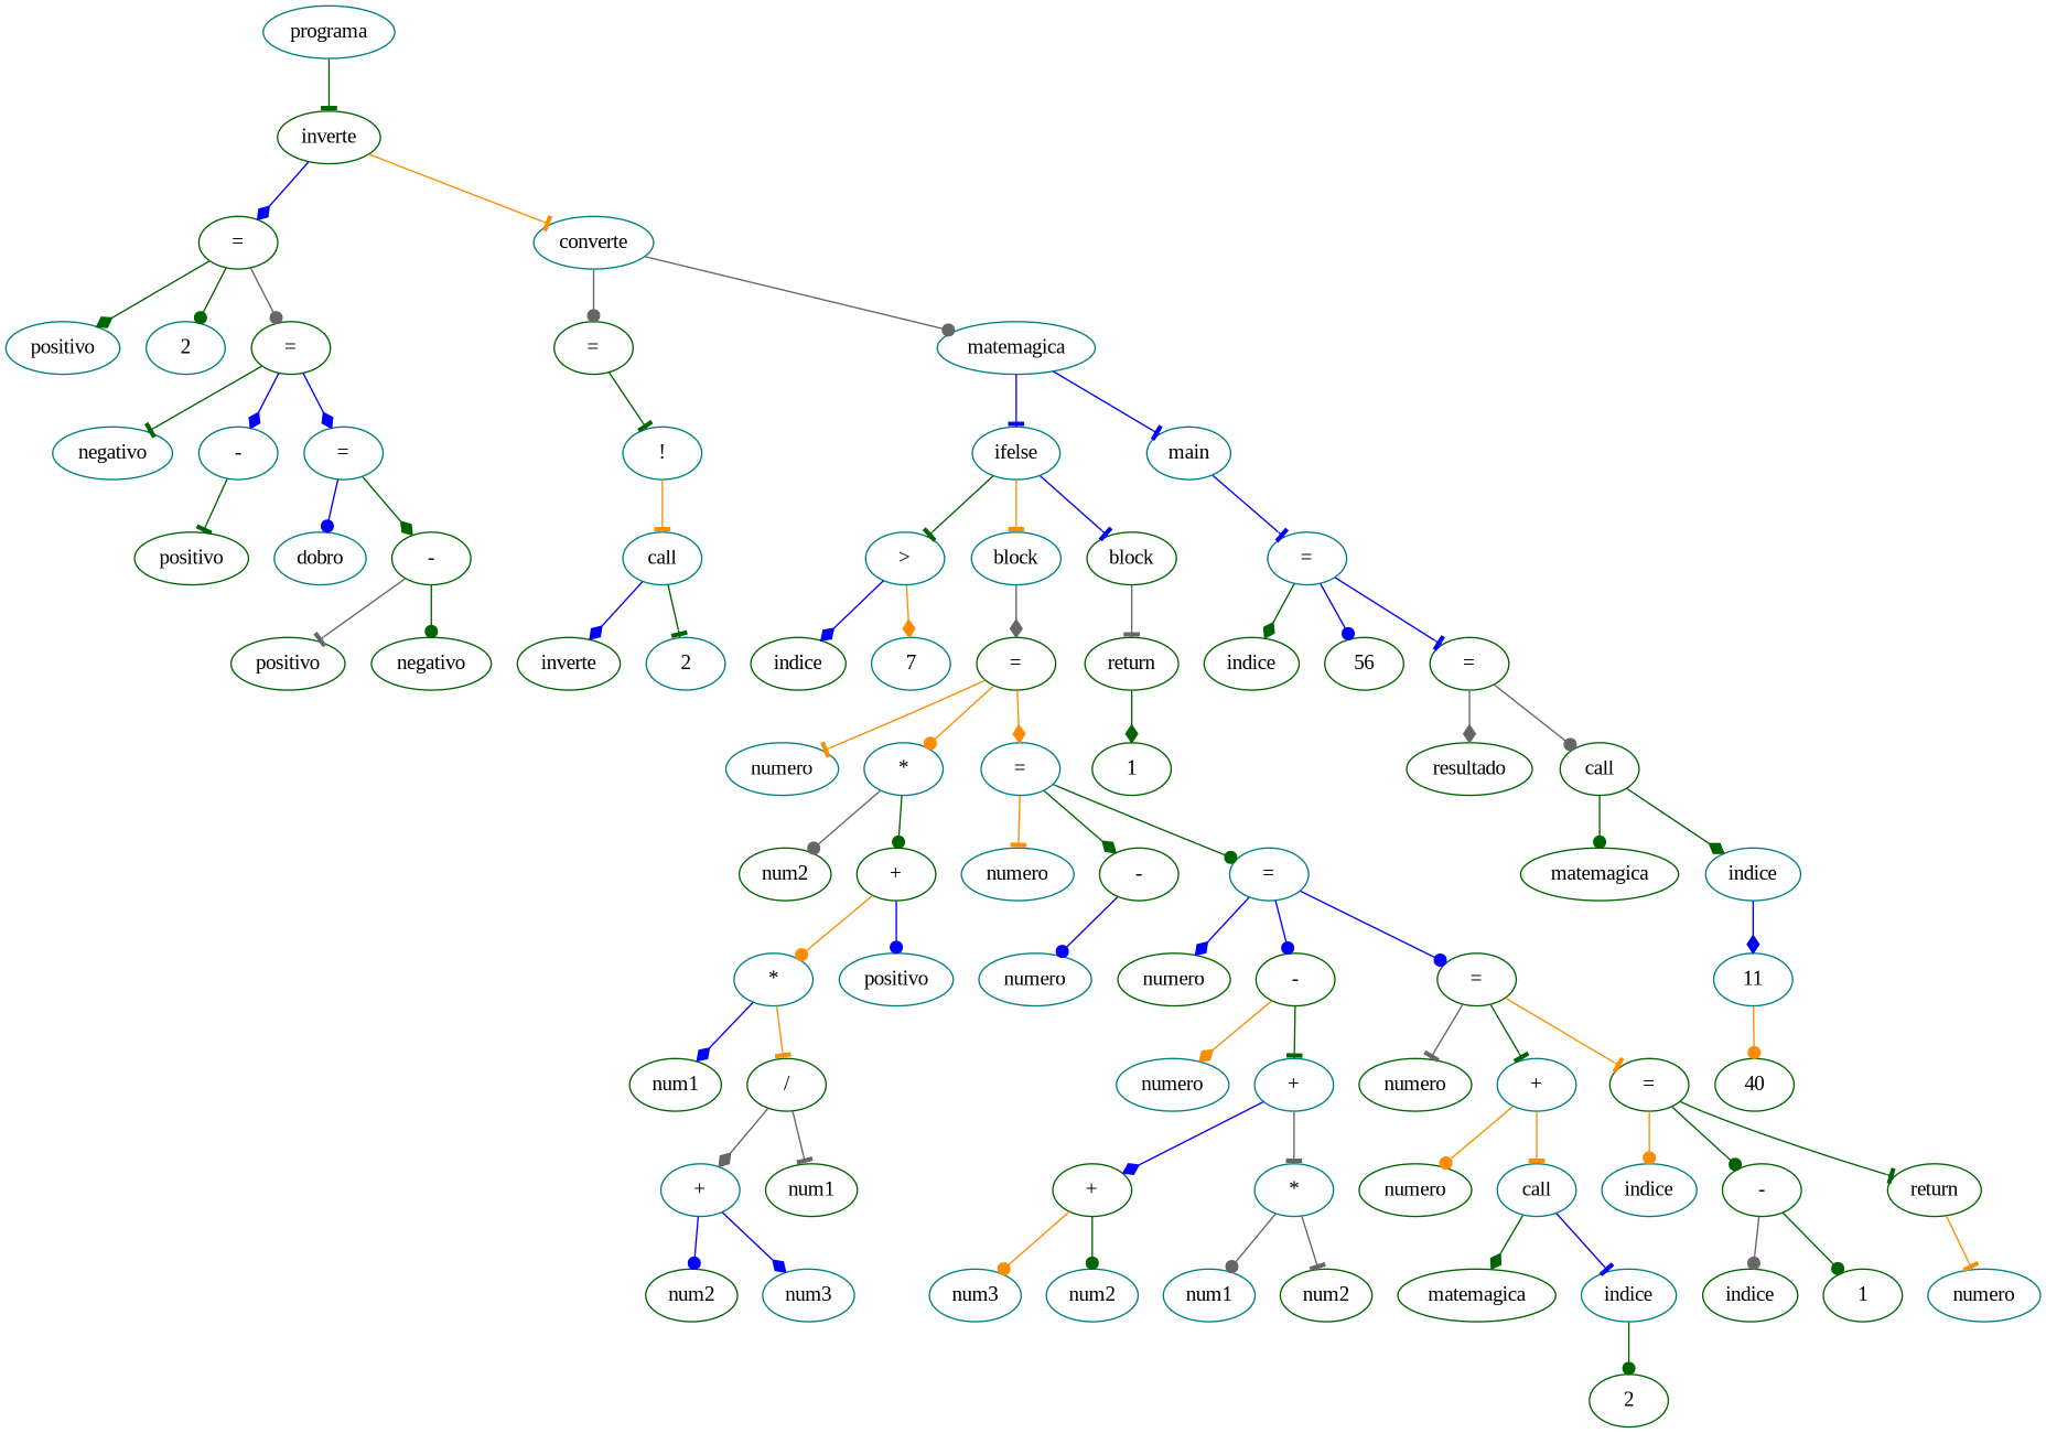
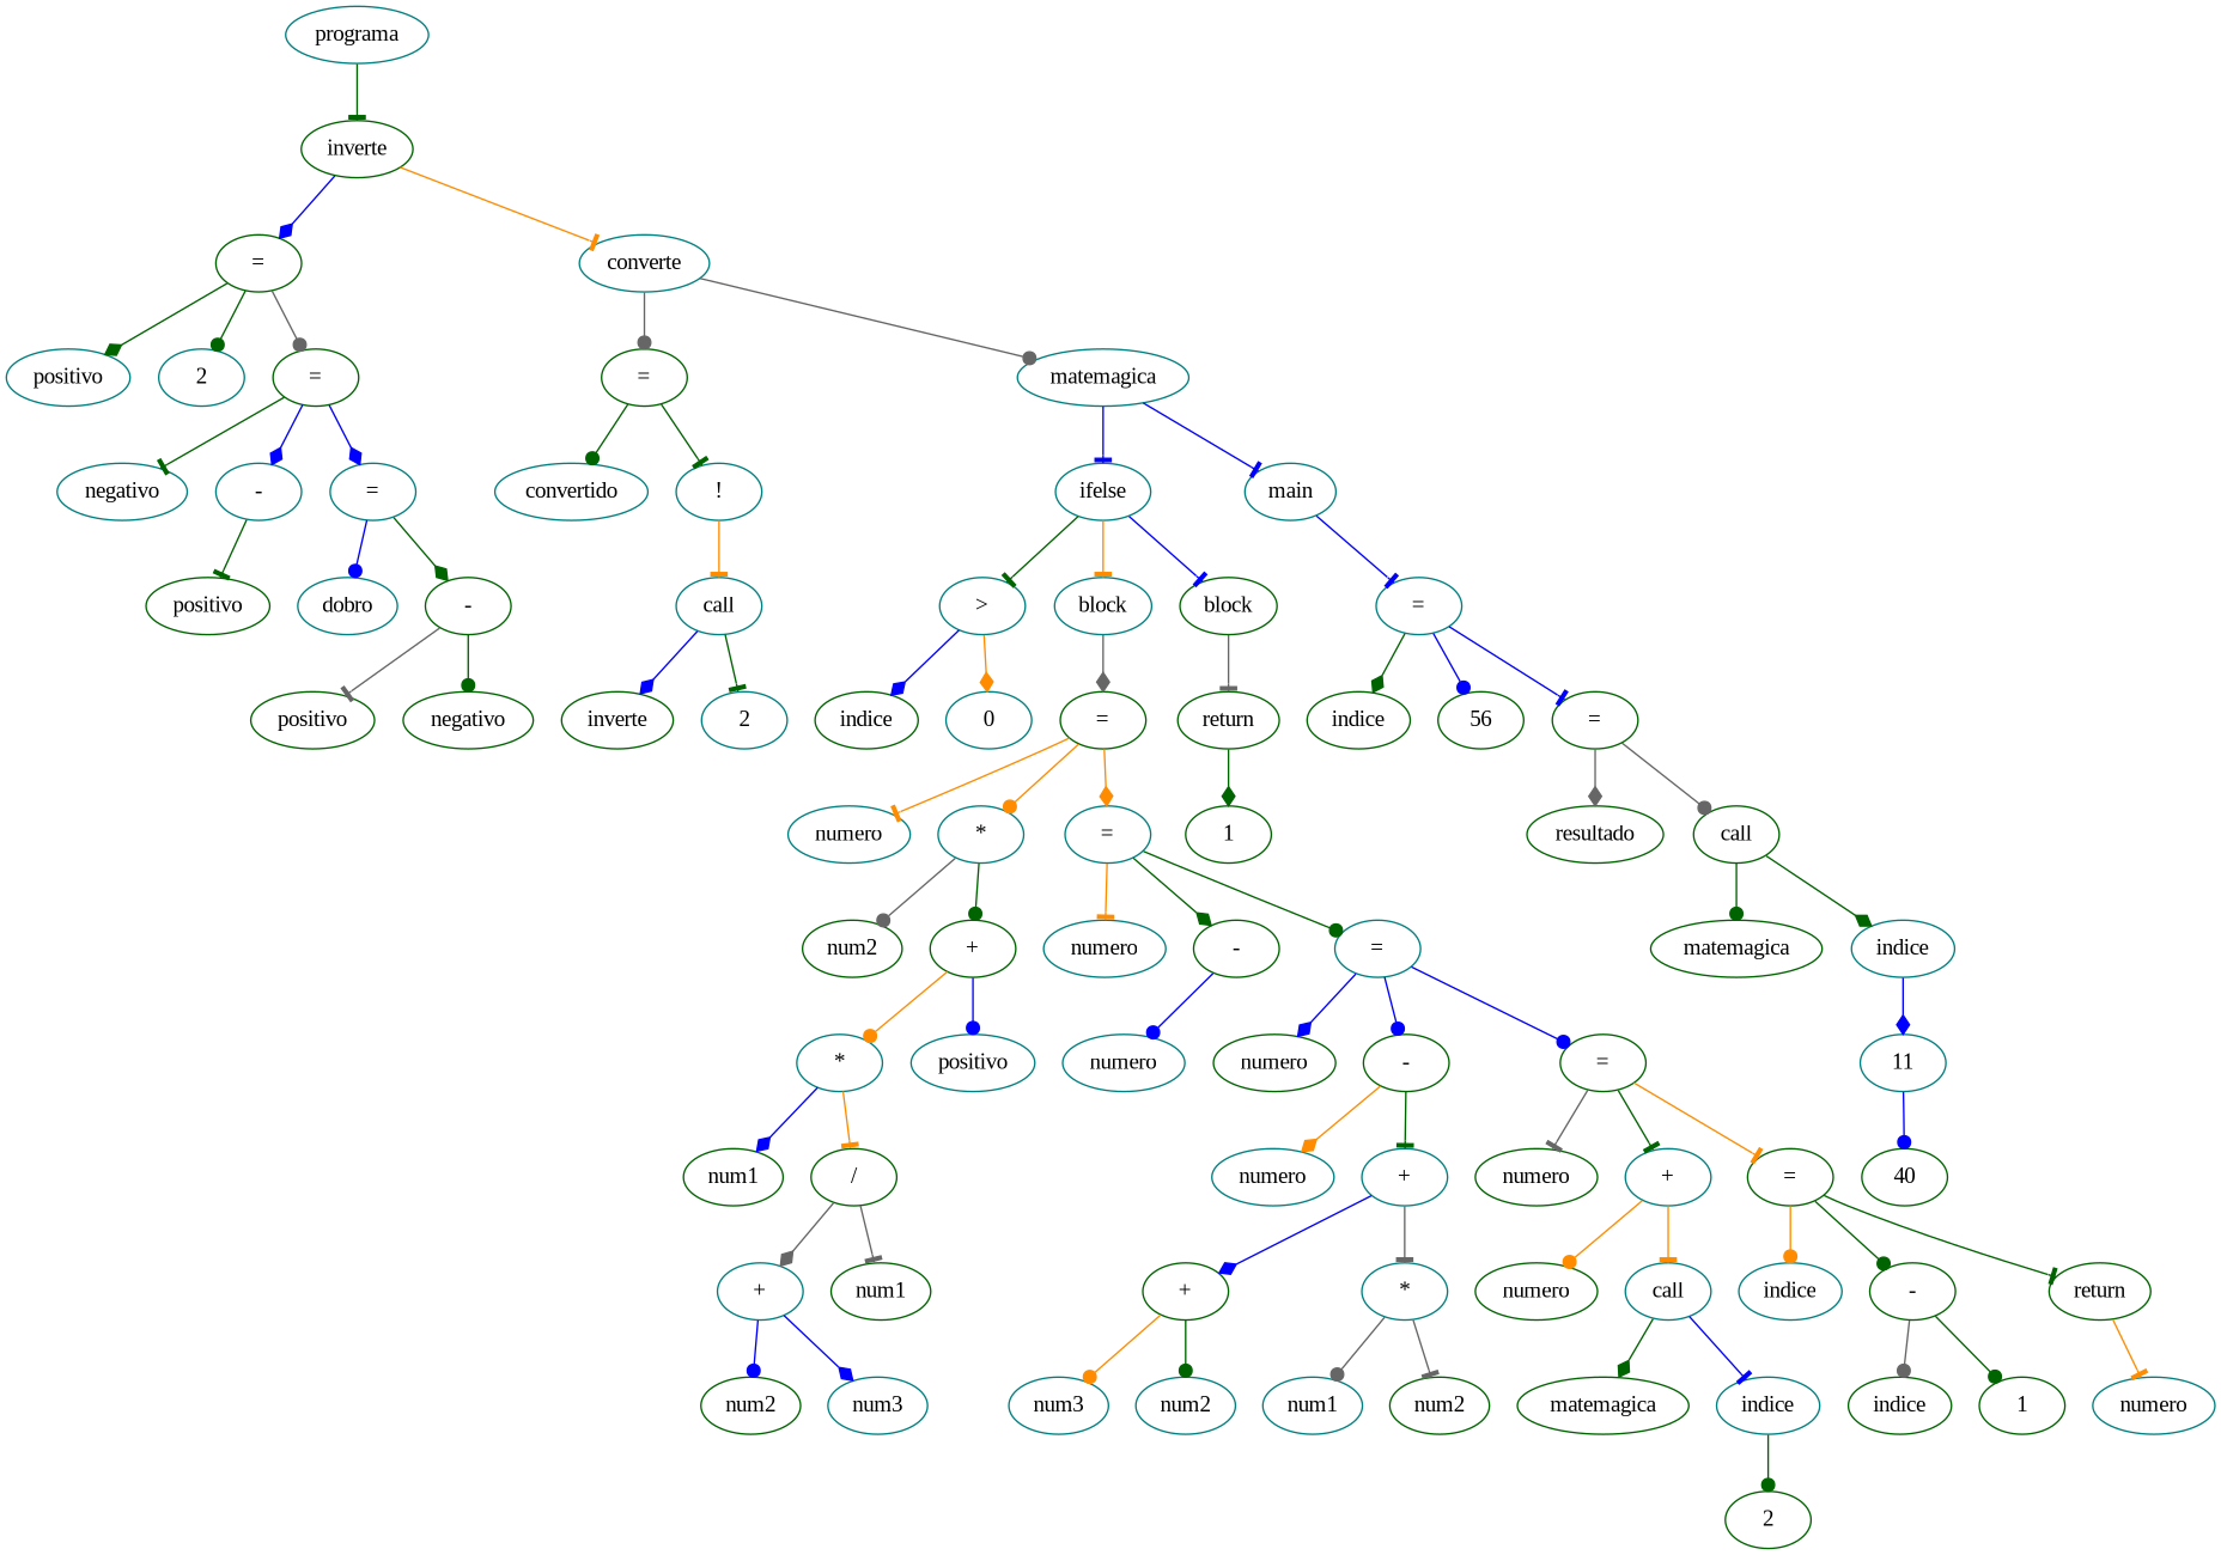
  digraph {
    fontname="Liberation Serif"
    node [color=teal fontname="Liberation Serif"]
    edge [arrowhead=tee color=darkgreen fontname="Liberation Serif"]
    n1 [label=programa]
    n2 [color=darkgreen label=inverte]
    n3 [color=darkgreen label="="]
    n4 [label=converte]
    n5 [label=positivo]
    n6 [label=2]
    n7 [color=darkgreen label="="]
    n8 [color=darkgreen label="="]
    n9 [label=matemagica]
    n10 [label=negativo]
    n11 [label="-"]
    n12 [label="="]
    n13 [color=darkgreen label=positivo]
    n14 [label=dobro]
    n15 [color=darkgreen label="-"]
    n16 [color=darkgreen label=positivo]
    n17 [color=darkgreen label=negativo]
+   n18 [label=convertido]
    n19 [label="!"]
    n20 [label=ifelse]
    n21 [label=main]
    n22 [label=call]
    n23 [color=darkgreen label=inverte]
    n24 [label=2]
    n25 [label=">"]
    n26 [label=block]
    n27 [color=darkgreen label=block]
    n28 [label="="]
    n29 [color=darkgreen label=indice]
-   n30 [label=7]
+   n30 [label=0]
    n31 [color=darkgreen label="="]
    n32 [color=darkgreen label=return]
    n33 [label=numero]
    n34 [label="*"]
    n35 [label="="]
    n36 [color=darkgreen label=num2]
    n37 [color=darkgreen label="+"]
    n38 [label=numero]
    n39 [color=darkgreen label="-"]
    n40 [label="="]
    n41 [label="*"]
    n42 [label=positivo]
    n43 [color=darkgreen label=num1]
    n44 [color=darkgreen label="/"]
    n45 [label="+"]
    n46 [color=darkgreen label=num1]
    n47 [color=darkgreen label=num2]
    n48 [label=num3]
    n49 [label=numero]
    n50 [color=darkgreen label=numero]
    n51 [color=darkgreen label="-"]
    n52 [color=darkgreen label="="]
    n53 [label=numero]
    n54 [label="+"]
    n55 [color=darkgreen label=numero]
    n56 [label="+"]
    n57 [color=darkgreen label="="]
    n58 [color=darkgreen label="+"]
    n59 [label="*"]
    n60 [label=num3]
    n61 [label=num2]
    n62 [label=num1]
    n63 [color=darkgreen label=num2]
    n64 [color=darkgreen label=numero]
    n65 [label=call]
    n66 [label=indice]
    n67 [color=darkgreen label="-"]
    n68 [color=darkgreen label=return]
    n69 [color=darkgreen label=matemagica]
    n70 [label=indice]
    n71 [color=darkgreen label=2]
    n72 [color=darkgreen label=indice]
    n73 [color=darkgreen label=1]
    n74 [label=numero]
    n75 [color=darkgreen label=1]
    n76 [color=darkgreen label=indice]
    n77 [color=darkgreen label=56]
    n78 [color=darkgreen label="="]
    n79 [color=darkgreen label=resultado]
    n80 [color=darkgreen label=call]
    n81 [color=darkgreen label=matemagica]
    n82 [label=indice]
    n83 [label=11]
    n84 [color=darkgreen label=40]
    n1 -> n2
    n2 -> n3 [arrowhead=diamond color=blue]
    n2 -> n4 [color=darkorange]
    n3 -> n5 [arrowhead=diamond]
    n3 -> n6 [arrowhead=dot]
    n3 -> n7 [arrowhead=dot color=gray40]
    n4 -> n8 [arrowhead=dot color=gray40]
    n4 -> n9 [arrowhead=dot color=gray40]
    n7 -> n10
    n7 -> n11 [arrowhead=diamond color=blue]
    n7 -> n12 [arrowhead=diamond color=blue]
+   n8 -> n18 [arrowhead=dot]
    n8 -> n19
    n9 -> n20 [color=blue]
    n9 -> n21 [color=blue]
    n11 -> n13
    n12 -> n14 [arrowhead=dot color=blue]
    n12 -> n15 [arrowhead=diamond]
    n15 -> n16 [color=gray40]
    n15 -> n17 [arrowhead=dot]
    n19 -> n22 [color=darkorange]
    n20 -> n25
    n20 -> n26 [color=darkorange]
    n20 -> n27 [color=blue]
    n21 -> n28 [color=blue]
    n22 -> n23 [arrowhead=diamond color=blue]
    n22 -> n24
    n25 -> n29 [arrowhead=diamond color=blue]
    n25 -> n30 [arrowhead=diamond color=darkorange]
    n26 -> n31 [arrowhead=diamond color=gray40]
    n27 -> n32 [color=gray40]
    n28 -> n76 [arrowhead=diamond]
    n28 -> n77 [arrowhead=dot color=blue]
    n28 -> n78 [color=blue]
    n31 -> n33 [color=darkorange]
    n31 -> n34 [arrowhead=dot color=darkorange]
    n31 -> n35 [arrowhead=diamond color=darkorange]
    n32 -> n75 [arrowhead=diamond]
    n34 -> n36 [arrowhead=dot color=gray40]
    n34 -> n37 [arrowhead=dot]
    n35 -> n38 [color=darkorange]
    n35 -> n39 [arrowhead=diamond]
    n35 -> n40 [arrowhead=dot]
    n37 -> n41 [arrowhead=dot color=darkorange]
    n37 -> n42 [arrowhead=dot color=blue]
    n39 -> n49 [arrowhead=dot color=blue]
    n40 -> n50 [arrowhead=diamond color=blue]
    n40 -> n51 [arrowhead=dot color=blue]
    n40 -> n52 [arrowhead=dot color=blue]
    n41 -> n43 [arrowhead=diamond color=blue]
    n41 -> n44 [color=darkorange]
    n44 -> n45 [arrowhead=diamond color=gray40]
    n44 -> n46 [color=gray40]
    n45 -> n47 [arrowhead=dot color=blue]
    n45 -> n48 [arrowhead=diamond color=blue]
    n51 -> n53 [arrowhead=diamond color=darkorange]
    n51 -> n54
    n52 -> n55 [color=gray40]
    n52 -> n56
    n52 -> n57 [color=darkorange]
    n54 -> n58 [arrowhead=diamond color=blue]
    n54 -> n59 [color=gray40]
    n56 -> n64 [arrowhead=dot color=darkorange]
    n56 -> n65 [color=darkorange]
    n57 -> n66 [arrowhead=dot color=darkorange]
    n57 -> n67 [arrowhead=dot]
    n57 -> n68
    n58 -> n60 [arrowhead=dot color=darkorange]
    n58 -> n61 [arrowhead=dot]
    n59 -> n62 [arrowhead=dot color=gray40]
    n59 -> n63 [color=gray40]
    n65 -> n69 [arrowhead=diamond]
    n65 -> n70 [color=blue]
    n67 -> n72 [arrowhead=dot color=gray40]
    n67 -> n73 [arrowhead=dot]
    n68 -> n74 [color=darkorange]
    n70 -> n71 [arrowhead=dot]
    n78 -> n79 [arrowhead=diamond color=gray40]
    n78 -> n80 [arrowhead=dot color=gray40]
    n80 -> n81 [arrowhead=dot]
    n80 -> n82 [arrowhead=diamond]
    n82 -> n83 [arrowhead=diamond color=blue]
-   n83 -> n84 [arrowhead=dot color=darkorange]
+   n83 -> n84 [arrowhead=dot color=blue]
  }
